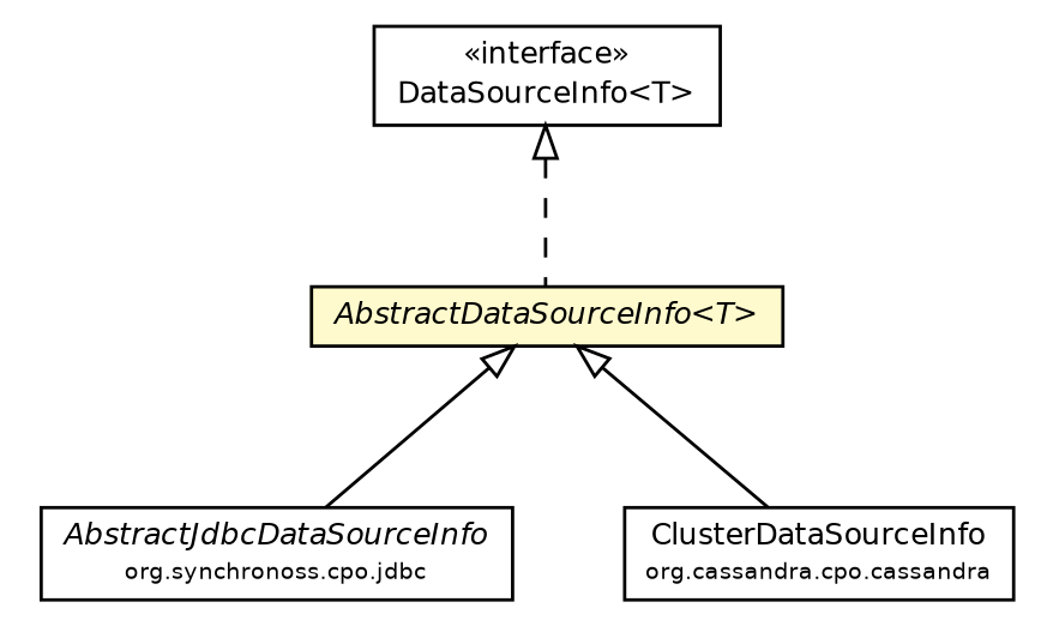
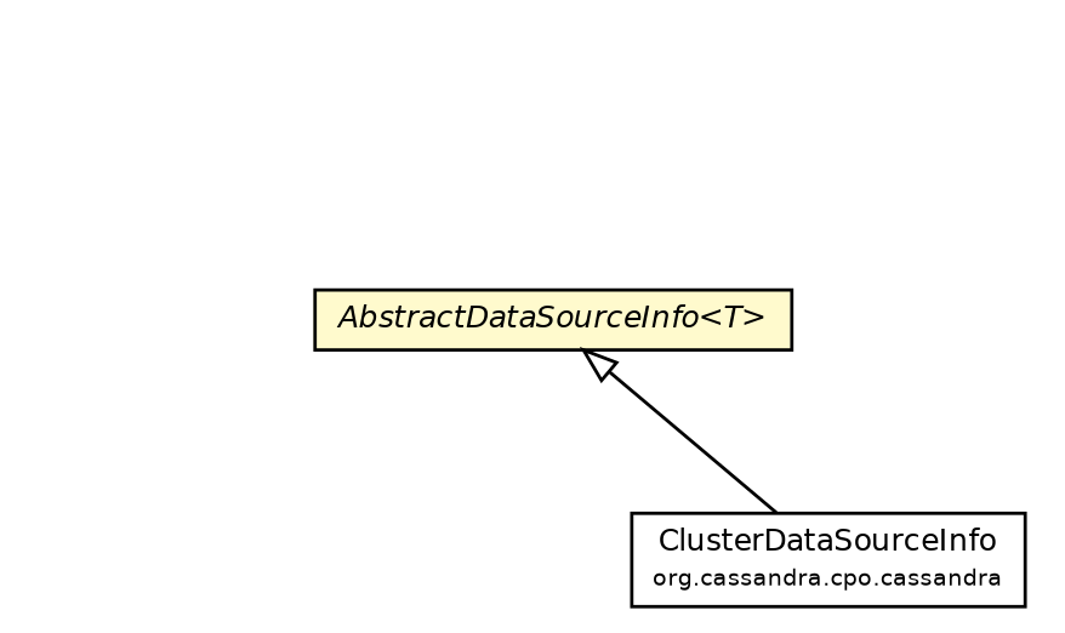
  digraph {
    node [fontcolor=black fontname=Helvetica fontsize=9.0 shape=plaintext]
    edge [arrowtail=empty dir=back fontname=Helvetica fontsize=10 headport=p labelfontname=Helvetica labelfontsize=10 tailport=p]
-   n1 [label=<<table border="0" cellborder="1" cellspacing="0" cellpadding="2" port="p" href="./DataSourceInfo.html"> 		<tr><td><table border="0" cellspacing="0" cellpadding="1"> 			<tr><td> &laquo;interface&raquo; </td></tr> 			<tr><td> DataSourceInfo&lt;T&gt; </td></tr> 		</table></td></tr> 		</table>>]
    n2 [label=<<table border="0" cellborder="1" cellspacing="0" cellpadding="2" port="p" bgcolor="lemonChiffon" href="./AbstractDataSourceInfo.html"> 		<tr><td><table border="0" cellspacing="0" cellpadding="1"> 			<tr><td><font face="Helvetica-Oblique"> AbstractDataSourceInfo&lt;T&gt; </font></td></tr> 		</table></td></tr> 		</table>>]
-   n3 [label=<<table border="0" cellborder="1" cellspacing="0" cellpadding="2" port="p" href="./jdbc/AbstractJdbcDataSourceInfo.html"> 		<tr><td><table border="0" cellspacing="0" cellpadding="1"> 			<tr><td><font face="Helvetica-Oblique"> AbstractJdbcDataSourceInfo </font></td></tr> 			<tr><td><font point-size="7.0"> org.synchronoss.cpo.jdbc </font></td></tr> 		</table></td></tr> 		</table>>]
    n4 [label=<<table border="0" cellborder="1" cellspacing="0" cellpadding="2" port="p" href="./cassandra/ClusterDataSourceInfo.html"> 		<tr><td><table border="0" cellspacing="0" cellpadding="1"> 			<tr><td> ClusterDataSourceInfo </td></tr> 			<tr><td><font point-size="7.0"> org.cassandra.cpo.cassandra </font></td></tr> 		</table></td></tr> 		</table>>]
-   n1 -> n2 [style=dashed]
-   n2 -> n3
    n2 -> n4
  }
